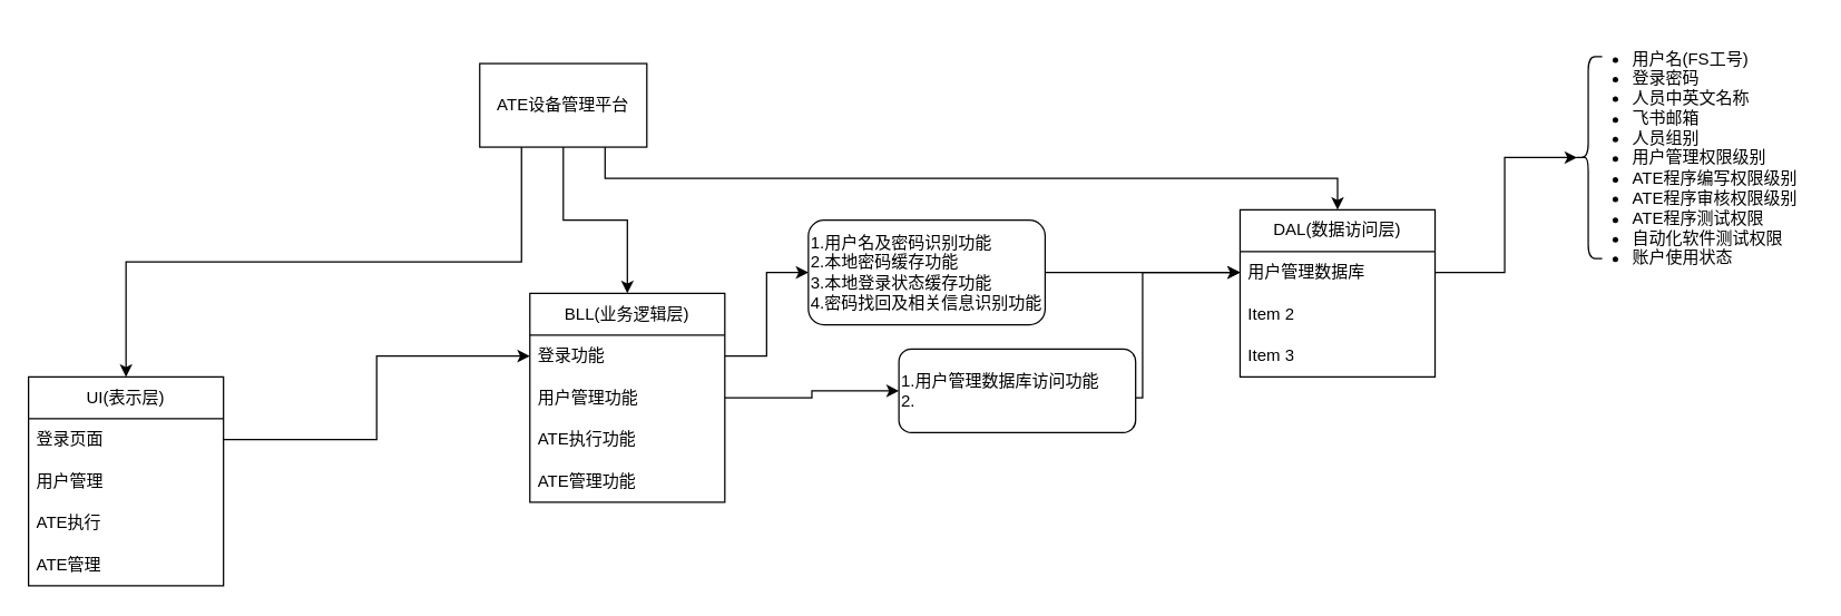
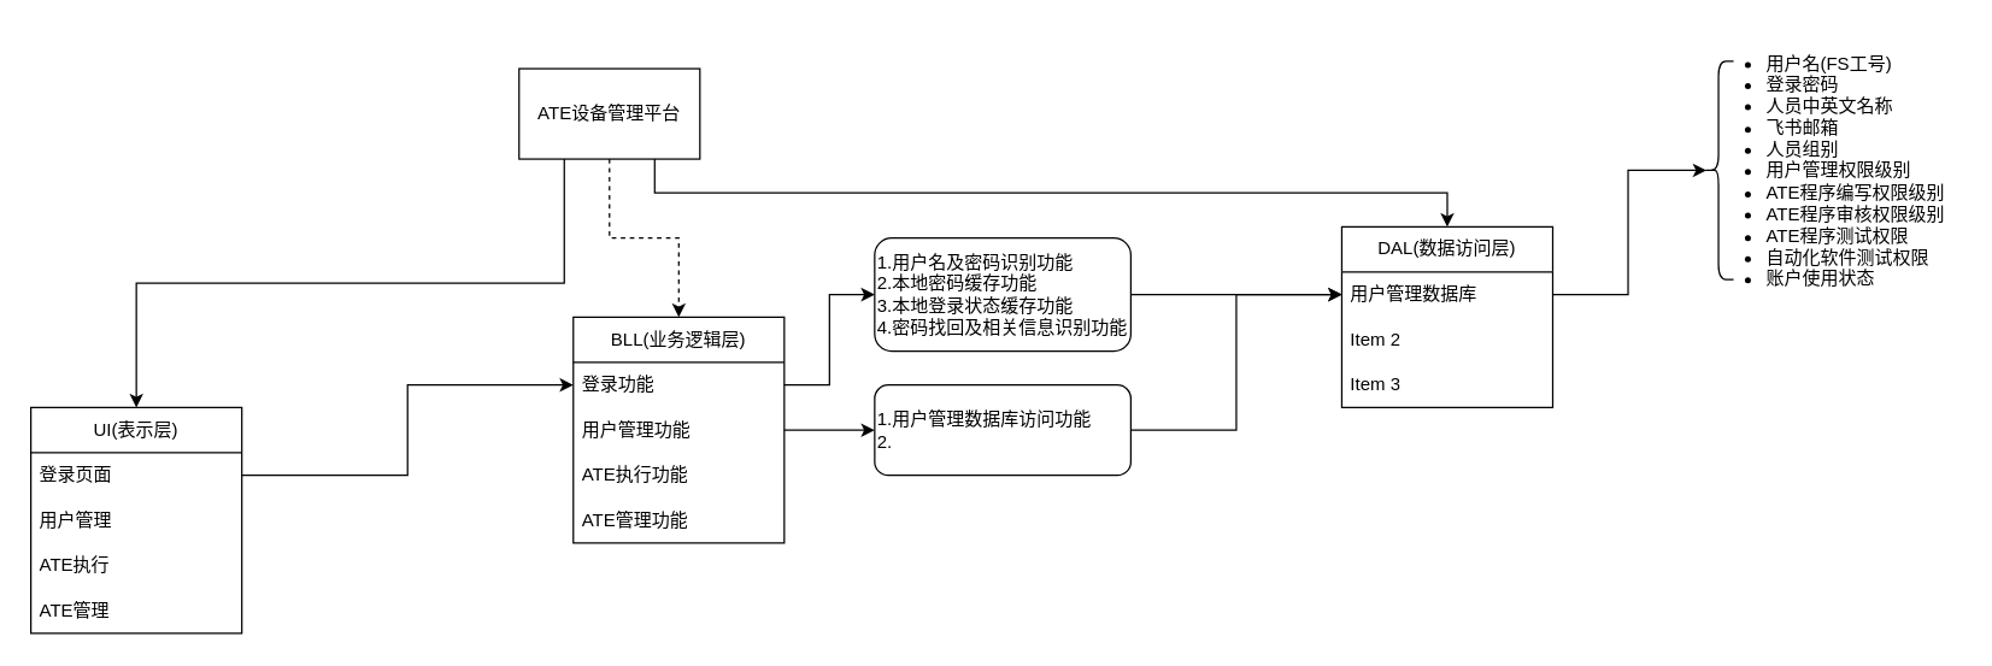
  <mxCell id="0" />
  <mxCell id="1" parent="0" />
  <mxCell id="2" style="edgeStyle=orthogonalEdgeStyle;rounded=0;orthogonalLoop=1;jettySize=auto;html=1;exitX=0.25;exitY=1;exitDx=0;exitDy=0;entryX=0.5;entryY=0;entryDx=0;entryDy=0;" edge="1" parent="1" source="5" target="6"><mxGeometry relative="1" as="geometry"><mxPoint x="250" y="190" as="targetPoint" /></mxGeometry></mxCell>
- <mxCell id="3" style="edgeStyle=orthogonalEdgeStyle;rounded=0;orthogonalLoop=1;jettySize=auto;html=1;exitX=0.5;exitY=1;exitDx=0;exitDy=0;entryX=0.5;entryY=0;entryDx=0;entryDy=0;" edge="1" parent="1" source="5" target="12"><mxGeometry relative="1" as="geometry" /></mxCell>
+ <mxCell id="3" style="edgeStyle=orthogonalEdgeStyle;rounded=0;orthogonalLoop=1;jettySize=auto;html=1;exitX=0.5;exitY=1;exitDx=0;exitDy=0;entryX=0.5;entryY=0;entryDx=0;entryDy=0;dashed=1;" edge="1" parent="1" source="5" target="12"><mxGeometry relative="1" as="geometry" /></mxCell>
  <mxCell id="4" style="edgeStyle=orthogonalEdgeStyle;rounded=0;orthogonalLoop=1;jettySize=auto;html=1;exitX=0.75;exitY=1;exitDx=0;exitDy=0;entryX=0.5;entryY=0;entryDx=0;entryDy=0;" edge="1" parent="1" source="5" target="17"><mxGeometry relative="1" as="geometry"><mxPoint x="640" y="150" as="targetPoint" /></mxGeometry></mxCell>
  <mxCell id="5" value="ATE设备管理平台" style="rounded=0;whiteSpace=wrap;html=1;" vertex="1" parent="1"><mxGeometry x="344" y="45" width="120" height="60" as="geometry" /></mxCell>
  <mxCell id="6" value="UI(表示层)" style="swimlane;fontStyle=0;childLayout=stackLayout;horizontal=1;startSize=30;horizontalStack=0;resizeParent=1;resizeParentMax=0;resizeLast=0;collapsible=1;marginBottom=0;whiteSpace=wrap;html=1;" vertex="1" parent="1"><mxGeometry x="20" y="270" width="140" height="150" as="geometry" /></mxCell>
  <mxCell id="7" value="登录页面" style="text;strokeColor=none;fillColor=none;align=left;verticalAlign=middle;spacingLeft=4;spacingRight=4;overflow=hidden;points=[[0,0.5],[1,0.5]];portConstraint=eastwest;rotatable=0;whiteSpace=wrap;html=1;" vertex="1" parent="6"><mxGeometry y="30" width="140" height="30" as="geometry" /></mxCell>
  <mxCell id="8" value="用户管理" style="text;strokeColor=none;fillColor=none;align=left;verticalAlign=middle;spacingLeft=4;spacingRight=4;overflow=hidden;points=[[0,0.5],[1,0.5]];portConstraint=eastwest;rotatable=0;whiteSpace=wrap;html=1;" vertex="1" parent="6"><mxGeometry y="60" width="140" height="30" as="geometry" /></mxCell>
  <mxCell id="9" value="ATE执行" style="text;strokeColor=none;fillColor=none;align=left;verticalAlign=middle;spacingLeft=4;spacingRight=4;overflow=hidden;points=[[0,0.5],[1,0.5]];portConstraint=eastwest;rotatable=0;whiteSpace=wrap;html=1;" vertex="1" parent="6"><mxGeometry y="90" width="140" height="30" as="geometry" /></mxCell>
  <mxCell id="10" value="ATE管理" style="text;strokeColor=none;fillColor=none;align=left;verticalAlign=middle;spacingLeft=4;spacingRight=4;overflow=hidden;points=[[0,0.5],[1,0.5]];portConstraint=eastwest;rotatable=0;whiteSpace=wrap;html=1;" vertex="1" parent="6"><mxGeometry y="120" width="140" height="30" as="geometry" /></mxCell>
  <mxCell id="11" style="edgeStyle=orthogonalEdgeStyle;rounded=0;orthogonalLoop=1;jettySize=auto;html=1;entryX=0;entryY=0.5;entryDx=0;entryDy=0;" edge="1" parent="1" source="7" target="13"><mxGeometry relative="1" as="geometry"><mxPoint x="410" y="220" as="targetPoint" /></mxGeometry></mxCell>
  <mxCell id="12" value="BLL(业务逻辑层)" style="swimlane;fontStyle=0;childLayout=stackLayout;horizontal=1;startSize=30;horizontalStack=0;resizeParent=1;resizeParentMax=0;resizeLast=0;collapsible=1;marginBottom=0;whiteSpace=wrap;html=1;" vertex="1" parent="1"><mxGeometry x="380" y="210" width="140" height="150" as="geometry" /></mxCell>
  <mxCell id="13" value="登录功能" style="text;strokeColor=none;fillColor=none;align=left;verticalAlign=middle;spacingLeft=4;spacingRight=4;overflow=hidden;points=[[0,0.5],[1,0.5]];portConstraint=eastwest;rotatable=0;whiteSpace=wrap;html=1;" vertex="1" parent="12"><mxGeometry y="30" width="140" height="30" as="geometry" /></mxCell>
  <mxCell id="14" value="用户管理功能" style="text;strokeColor=none;fillColor=none;align=left;verticalAlign=middle;spacingLeft=4;spacingRight=4;overflow=hidden;points=[[0,0.5],[1,0.5]];portConstraint=eastwest;rotatable=0;whiteSpace=wrap;html=1;" vertex="1" parent="12"><mxGeometry y="60" width="140" height="30" as="geometry" /></mxCell>
  <mxCell id="15" value="ATE执行功能" style="text;strokeColor=none;fillColor=none;align=left;verticalAlign=middle;spacingLeft=4;spacingRight=4;overflow=hidden;points=[[0,0.5],[1,0.5]];portConstraint=eastwest;rotatable=0;whiteSpace=wrap;html=1;" vertex="1" parent="12"><mxGeometry y="90" width="140" height="30" as="geometry" /></mxCell>
  <mxCell id="16" value="ATE管理功能" style="text;strokeColor=none;fillColor=none;align=left;verticalAlign=middle;spacingLeft=4;spacingRight=4;overflow=hidden;points=[[0,0.5],[1,0.5]];portConstraint=eastwest;rotatable=0;whiteSpace=wrap;html=1;" vertex="1" parent="12"><mxGeometry y="120" width="140" height="30" as="geometry" /></mxCell>
  <mxCell id="17" value="DAL(数据访问层)" style="swimlane;fontStyle=0;childLayout=stackLayout;horizontal=1;startSize=30;horizontalStack=0;resizeParent=1;resizeParentMax=0;resizeLast=0;collapsible=1;marginBottom=0;whiteSpace=wrap;html=1;" vertex="1" parent="1"><mxGeometry x="890" y="150" width="140" height="120" as="geometry" /></mxCell>
  <mxCell id="18" value="用户管理数据库" style="text;strokeColor=none;fillColor=none;align=left;verticalAlign=middle;spacingLeft=4;spacingRight=4;overflow=hidden;points=[[0,0.5],[1,0.5]];portConstraint=eastwest;rotatable=0;whiteSpace=wrap;html=1;" vertex="1" parent="17"><mxGeometry y="30" width="140" height="30" as="geometry" /></mxCell>
  <mxCell id="19" value="Item 2" style="text;strokeColor=none;fillColor=none;align=left;verticalAlign=middle;spacingLeft=4;spacingRight=4;overflow=hidden;points=[[0,0.5],[1,0.5]];portConstraint=eastwest;rotatable=0;whiteSpace=wrap;html=1;" vertex="1" parent="17"><mxGeometry y="60" width="140" height="30" as="geometry" /></mxCell>
  <mxCell id="20" value="Item 3" style="text;strokeColor=none;fillColor=none;align=left;verticalAlign=middle;spacingLeft=4;spacingRight=4;overflow=hidden;points=[[0,0.5],[1,0.5]];portConstraint=eastwest;rotatable=0;whiteSpace=wrap;html=1;" vertex="1" parent="17"><mxGeometry y="90" width="140" height="30" as="geometry" /></mxCell>
  <mxCell id="21" style="edgeStyle=orthogonalEdgeStyle;rounded=0;orthogonalLoop=1;jettySize=auto;html=1;entryX=0.1;entryY=0.5;entryDx=0;entryDy=0;entryPerimeter=0;" edge="1" parent="1" source="18" target="22"><mxGeometry relative="1" as="geometry"><mxPoint x="1010" y="150" as="targetPoint" /></mxGeometry></mxCell>
  <mxCell id="22" value="" style="shape=curlyBracket;whiteSpace=wrap;html=1;rounded=1;labelPosition=left;verticalLabelPosition=middle;align=right;verticalAlign=middle;" vertex="1" parent="1"><mxGeometry x="1130" y="40" width="20" height="145" as="geometry" /></mxCell>
  <mxCell id="23" value="&lt;ul&gt;&lt;li&gt;用户名(FS工号)&lt;/li&gt;&lt;li&gt;登录密码&lt;/li&gt;&lt;li&gt;人员中英文名称&lt;/li&gt;&lt;li&gt;飞书邮箱&lt;/li&gt;&lt;li&gt;人员组别&lt;/li&gt;&lt;li&gt;用户管理权限级别&lt;/li&gt;&lt;li&gt;ATE程序编写权限级别&lt;/li&gt;&lt;li&gt;ATE程序审核权限级别&lt;/li&gt;&lt;li&gt;ATE程序测试权限&lt;/li&gt;&lt;li&gt;自动化软件测试权限&lt;/li&gt;&lt;li&gt;账户使用状态&lt;/li&gt;&lt;/ul&gt;" style="text;strokeColor=none;fillColor=none;html=1;whiteSpace=wrap;verticalAlign=middle;overflow=hidden;" vertex="1" parent="1"><mxGeometry x="1130" y="20" width="170" height="180" as="geometry" /></mxCell>
  <mxCell id="24" style="edgeStyle=orthogonalEdgeStyle;rounded=0;orthogonalLoop=1;jettySize=auto;html=1;entryX=0;entryY=0.5;entryDx=0;entryDy=0;" edge="1" parent="1" source="13" target="26"><mxGeometry relative="1" as="geometry"><mxPoint x="580" y="210" as="targetPoint" /></mxGeometry></mxCell>
  <mxCell id="25" style="edgeStyle=orthogonalEdgeStyle;rounded=0;orthogonalLoop=1;jettySize=auto;html=1;entryX=0;entryY=0.5;entryDx=0;entryDy=0;" edge="1" parent="1" source="26" target="18"><mxGeometry relative="1" as="geometry" /></mxCell>
  <mxCell id="26" value="&lt;div style=&quot;text-align: left;&quot;&gt;&lt;span style=&quot;background-color: initial;&quot;&gt;1.用户名及密码识别功能&lt;/span&gt;&lt;/div&gt;&lt;div style=&quot;text-align: left;&quot;&gt;&lt;span style=&quot;background-color: initial;&quot;&gt;2.本地密码缓存功能&lt;/span&gt;&lt;/div&gt;&lt;div style=&quot;text-align: left;&quot;&gt;&lt;span style=&quot;background-color: initial;&quot;&gt;3.本地登录状态缓存功能&lt;/span&gt;&lt;/div&gt;&lt;div style=&quot;text-align: left;&quot;&gt;&lt;span style=&quot;background-color: initial;&quot;&gt;4.密码找回及相关信息识别功能&lt;/span&gt;&lt;/div&gt;" style="rounded=1;whiteSpace=wrap;html=1;" vertex="1" parent="1"><mxGeometry x="580" y="157.5" width="170" height="75" as="geometry" /></mxCell>
  <mxCell id="27" style="edgeStyle=orthogonalEdgeStyle;rounded=0;orthogonalLoop=1;jettySize=auto;html=1;entryX=0;entryY=0.5;entryDx=0;entryDy=0;" edge="1" parent="1" source="14" target="29"><mxGeometry relative="1" as="geometry"><mxPoint x="580" y="285" as="targetPoint" /></mxGeometry></mxCell>
  <mxCell id="28" style="edgeStyle=orthogonalEdgeStyle;rounded=0;orthogonalLoop=1;jettySize=auto;html=1;entryX=0;entryY=0.5;entryDx=0;entryDy=0;" edge="1" parent="1" source="29" target="18"><mxGeometry relative="1" as="geometry"><Array as="points"><mxPoint x="820" y="285" /><mxPoint x="820" y="195" /></Array></mxGeometry></mxCell>
- <mxCell id="29" value="1.用户管理数据库访问功能&lt;br&gt;2." style="rounded=1;whiteSpace=wrap;html=1;align=left;" vertex="1" parent="1"><mxGeometry x="645" y="250" width="170" height="60" as="geometry" /></mxCell>
+ <mxCell id="29" value="1.用户管理数据库访问功能&lt;br&gt;2." style="rounded=1;whiteSpace=wrap;html=1;align=left;" vertex="1" parent="1"><mxGeometry x="580" y="255" width="170" height="60" as="geometry" /></mxCell>
